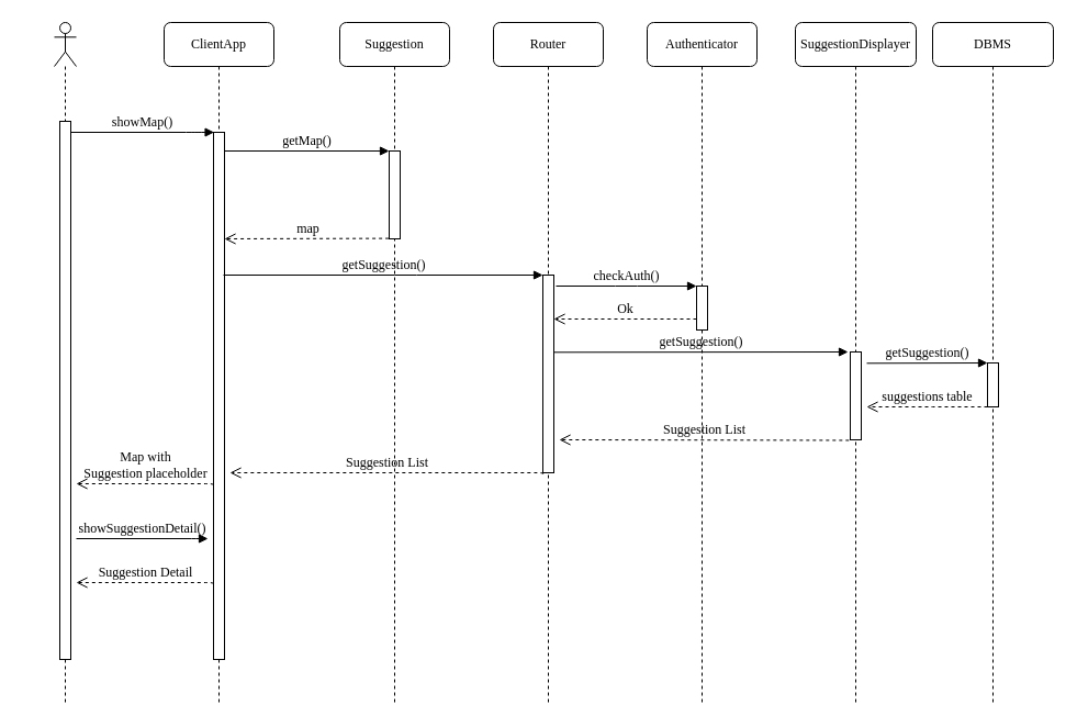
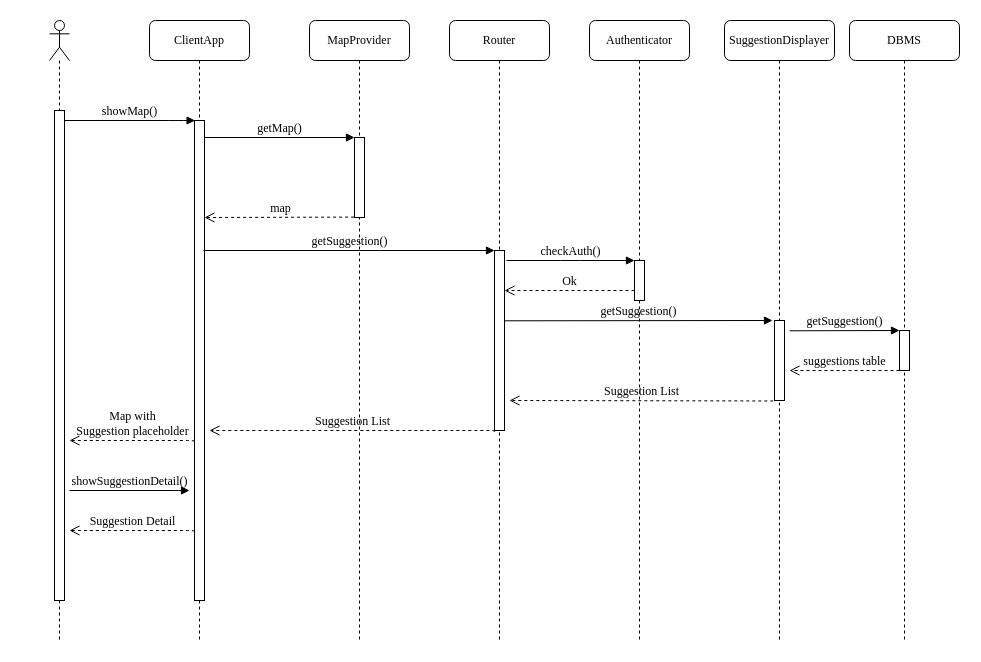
  <mxCell id="0" />
  <mxCell id="1" parent="0" />
  <mxCell id="2" value="ClientApp" style="shape=umlLifeline;perimeter=lifelinePerimeter;whiteSpace=wrap;html=1;container=1;collapsible=0;recursiveResize=0;outlineConnect=0;rounded=1;shadow=0;comic=0;labelBackgroundColor=none;strokeWidth=1;fontFamily=Verdana;fontSize=12;align=center;" parent="1" vertex="1"><mxGeometry x="149" y="20" width="100" height="620" as="geometry" /></mxCell>
  <mxCell id="3" value="" style="html=1;points=[];perimeter=orthogonalPerimeter;rounded=0;shadow=0;comic=0;labelBackgroundColor=none;strokeWidth=1;fontFamily=Verdana;fontSize=12;align=center;" parent="2" vertex="1"><mxGeometry x="45" y="100" width="10" height="480" as="geometry" /></mxCell>
- <mxCell id="4" value="Suggestion" style="shape=umlLifeline;perimeter=lifelinePerimeter;whiteSpace=wrap;html=1;container=1;collapsible=0;recursiveResize=0;outlineConnect=0;rounded=1;shadow=0;comic=0;labelBackgroundColor=none;strokeWidth=1;fontFamily=Verdana;fontSize=12;align=center;" parent="1" vertex="1"><mxGeometry x="309" y="20" width="100" height="620" as="geometry" /></mxCell>
+ <mxCell id="4" value="MapProvider" style="shape=umlLifeline;perimeter=lifelinePerimeter;whiteSpace=wrap;html=1;container=1;collapsible=0;recursiveResize=0;outlineConnect=0;rounded=1;shadow=0;comic=0;labelBackgroundColor=none;strokeWidth=1;fontFamily=Verdana;fontSize=12;align=center;" parent="1" vertex="1"><mxGeometry x="309" y="20" width="100" height="620" as="geometry" /></mxCell>
  <mxCell id="5" value="Authenticator" style="shape=umlLifeline;perimeter=lifelinePerimeter;whiteSpace=wrap;html=1;container=1;collapsible=0;recursiveResize=0;outlineConnect=0;rounded=1;shadow=0;comic=0;labelBackgroundColor=none;strokeWidth=1;fontFamily=Verdana;fontSize=12;align=center;" parent="1" vertex="1"><mxGeometry x="589" y="20" width="100" height="620" as="geometry" /></mxCell>
  <mxCell id="6" value="Router" style="shape=umlLifeline;perimeter=lifelinePerimeter;whiteSpace=wrap;html=1;container=1;collapsible=0;recursiveResize=0;outlineConnect=0;rounded=1;shadow=0;comic=0;labelBackgroundColor=none;strokeWidth=1;fontFamily=Verdana;fontSize=12;align=center;" parent="1" vertex="1"><mxGeometry x="449" y="20" width="100" height="620" as="geometry" /></mxCell>
  <mxCell id="7" value="" style="html=1;points=[];perimeter=orthogonalPerimeter;rounded=0;shadow=0;comic=0;labelBackgroundColor=none;strokeWidth=1;fontFamily=Verdana;fontSize=12;align=center;" parent="6" vertex="1"><mxGeometry x="45" y="230" width="10" height="180" as="geometry" /></mxCell>
  <mxCell id="8" value="" style="html=1;points=[];perimeter=orthogonalPerimeter;rounded=0;shadow=0;comic=0;labelBackgroundColor=none;strokeWidth=1;fontFamily=Verdana;fontSize=12;align=center;" parent="6" vertex="1"><mxGeometry x="185" y="240" width="10" height="40" as="geometry" /></mxCell>
  <mxCell id="9" value="checkAuth()" style="html=1;verticalAlign=bottom;endArrow=block;entryX=0;entryY=0;labelBackgroundColor=none;fontFamily=Verdana;fontSize=12;edgeStyle=elbowEdgeStyle;elbow=vertical;" parent="6" target="8" edge="1"><mxGeometry relative="1" as="geometry"><mxPoint x="57" y="240" as="sourcePoint" /></mxGeometry></mxCell>
  <mxCell id="10" value="Ok" style="html=1;verticalAlign=bottom;endArrow=open;dashed=1;endSize=8;labelBackgroundColor=none;fontFamily=Verdana;fontSize=12;edgeStyle=elbowEdgeStyle;elbow=vertical;" parent="6" source="8" edge="1"><mxGeometry relative="1" as="geometry"><mxPoint x="55" y="270" as="targetPoint" /><Array as="points"><mxPoint x="130" y="270" /><mxPoint x="160" y="270" /></Array></mxGeometry></mxCell>
  <mxCell id="11" value="showMap()" style="html=1;verticalAlign=bottom;endArrow=block;labelBackgroundColor=none;fontFamily=Verdana;fontSize=12;edgeStyle=elbowEdgeStyle;elbow=vertical;shadow=0;comic=0;entryX=0.058;entryY=0;entryDx=0;entryDy=0;entryPerimeter=0;" parent="1" source="14" target="3" edge="1"><mxGeometry relative="1" as="geometry"><mxPoint x="69" as="sourcePoint" y="120" /><mxPoint x="189" as="targetPoint" y="120" /><Array as="points"><mxPoint x="179" y="120" /><mxPoint x="189" y="120" /></Array></mxGeometry></mxCell>
  <mxCell id="12" value="getMap()" style="html=1;verticalAlign=bottom;endArrow=block;entryX=0;entryY=0;labelBackgroundColor=none;fontFamily=Verdana;fontSize=12;edgeStyle=elbowEdgeStyle;elbow=vertical;" parent="1" target="17" edge="1"><mxGeometry relative="1" as="geometry"><mxPoint x="204" y="137" as="sourcePoint" /></mxGeometry></mxCell>
  <mxCell id="13" value="" style="shape=umlLifeline;participant=umlActor;perimeter=lifelinePerimeter;whiteSpace=wrap;html=1;container=1;collapsible=0;recursiveResize=0;verticalAlign=top;spacingTop=36;labelBackgroundColor=#ffffff;outlineConnect=0;" parent="1" vertex="1"><mxGeometry x="49" y="20" width="20" height="620" as="geometry" /></mxCell>
  <mxCell id="14" value="" style="html=1;points=[];perimeter=orthogonalPerimeter;rounded=0;shadow=0;comic=0;labelBackgroundColor=none;strokeWidth=1;fontFamily=Verdana;fontSize=12;align=center;" parent="13" vertex="1"><mxGeometry x="5" y="90" width="10" height="490" as="geometry" /></mxCell>
  <mxCell id="15" value="" style="html=1;verticalAlign=bottom;endArrow=open;dashed=1;endSize=8;labelBackgroundColor=none;fontFamily=Verdana;fontSize=12;edgeStyle=elbowEdgeStyle;elbow=vertical;exitX=-0.039;exitY=0.995;exitDx=0;exitDy=0;exitPerimeter=0;" parent="1" source="17" edge="1"><mxGeometry relative="1" as="geometry"><mxPoint x="204" y="217" as="targetPoint" /><Array as="points"><mxPoint x="219" y="217" /><mxPoint x="284" y="217.5" /><mxPoint x="314" y="217.5" /></Array><mxPoint x="349" y="217" as="sourcePoint" /></mxGeometry></mxCell>
  <mxCell id="16" value="&lt;font face=&quot;Verdana&quot;&gt;map&lt;/font&gt;" style="text;html=1;align=center;verticalAlign=middle;resizable=0;points=[];;labelBackgroundColor=#ffffff;" parent="15" vertex="1" connectable="0"><mxGeometry x="0.8" y="60" relative="1" as="geometry"><mxPoint x="60" y="-70" as="offset" /></mxGeometry></mxCell>
  <mxCell id="17" value="" style="html=1;points=[];perimeter=orthogonalPerimeter;rounded=0;shadow=0;comic=0;labelBackgroundColor=none;strokeWidth=1;fontFamily=Verdana;fontSize=12;align=center;" parent="1" vertex="1"><mxGeometry x="354" y="137" width="10" height="80" as="geometry" /></mxCell>
  <mxCell id="18" value="SuggestionDisplayer" style="shape=umlLifeline;perimeter=lifelinePerimeter;whiteSpace=wrap;html=1;container=1;collapsible=0;recursiveResize=0;outlineConnect=0;rounded=1;shadow=0;comic=0;labelBackgroundColor=none;strokeWidth=1;fontFamily=Verdana;fontSize=12;align=center;" parent="1" vertex="1"><mxGeometry x="724" y="20" width="110" height="620" as="geometry" /></mxCell>
  <mxCell id="19" value="" style="html=1;points=[];perimeter=orthogonalPerimeter;" parent="18" vertex="1"><mxGeometry x="50" y="300" width="10" height="80" as="geometry" /></mxCell>
  <mxCell id="20" value="getSuggestion()" style="html=1;verticalAlign=bottom;endArrow=block;labelBackgroundColor=none;fontFamily=Verdana;fontSize=12;edgeStyle=elbowEdgeStyle;elbow=vertical;" parent="1" target="7" edge="1"><mxGeometry relative="1" as="geometry"><mxPoint x="203" y="250" as="sourcePoint" /><Array as="points"><mxPoint x="369" y="250" /></Array></mxGeometry></mxCell>
  <mxCell id="21" value="getSuggestion()" style="html=1;verticalAlign=bottom;endArrow=block;labelBackgroundColor=none;fontFamily=Verdana;fontSize=12;edgeStyle=elbowEdgeStyle;elbow=vertical;exitX=0.92;exitY=0.422;exitDx=0;exitDy=0;exitPerimeter=0;" parent="1" edge="1"><mxGeometry relative="1" as="geometry"><mxPoint x="504.034" y="320.31" as="sourcePoint" /><Array as="points"><mxPoint x="670" y="320" /></Array><mxPoint x="772" y="320" as="targetPoint" /></mxGeometry></mxCell>
  <mxCell id="22" value="Suggestion List" style="html=1;verticalAlign=bottom;endArrow=open;dashed=1;endSize=8;labelBackgroundColor=none;fontFamily=Verdana;fontSize=12;edgeStyle=elbowEdgeStyle;elbow=vertical;exitX=-0.118;exitY=1.006;exitDx=0;exitDy=0;exitPerimeter=0;" parent="1" source="19" edge="1"><mxGeometry relative="1" as="geometry"><mxPoint x="509" y="400" as="targetPoint" /><Array as="points"><mxPoint x="569" y="400" /><mxPoint x="599" y="450" /><mxPoint x="599" y="441" /><mxPoint x="763.5" y="380" /><mxPoint x="643.5" y="380" /><mxPoint x="708.5" y="380.5" /><mxPoint x="738.5" y="380.5" /></Array><mxPoint x="769" y="380" as="sourcePoint" /></mxGeometry></mxCell>
  <mxCell id="23" value="DBMS" style="shape=umlLifeline;perimeter=lifelinePerimeter;whiteSpace=wrap;html=1;container=1;collapsible=0;recursiveResize=0;outlineConnect=0;rounded=1;shadow=0;comic=0;labelBackgroundColor=none;strokeWidth=1;fontFamily=Verdana;fontSize=12;align=center;" parent="1" vertex="1"><mxGeometry x="849" y="20" width="110" height="620" as="geometry" /></mxCell>
  <mxCell id="24" value="" style="html=1;points=[];perimeter=orthogonalPerimeter;" parent="23" vertex="1"><mxGeometry x="50" y="310" width="10" height="40" as="geometry" /></mxCell>
  <mxCell id="25" value="getSuggestion()" style="html=1;verticalAlign=bottom;endArrow=block;labelBackgroundColor=none;fontFamily=Verdana;fontSize=12;edgeStyle=elbowEdgeStyle;elbow=vertical;exitX=0.92;exitY=0.422;exitDx=0;exitDy=0;exitPerimeter=0;" parent="1" edge="1"><mxGeometry relative="1" as="geometry"><mxPoint x="789.034" y="330.31" as="sourcePoint" /><Array as="points"><mxPoint x="955" y="330" /></Array><mxPoint x="899" y="330" as="targetPoint" /></mxGeometry></mxCell>
  <mxCell id="26" value="suggestions table" style="html=1;verticalAlign=bottom;endArrow=open;dashed=1;endSize=8;labelBackgroundColor=none;fontFamily=Verdana;fontSize=12;edgeStyle=elbowEdgeStyle;elbow=vertical;" parent="1" edge="1"><mxGeometry relative="1" as="geometry"><mxPoint x="789" y="370" as="targetPoint" /><Array as="points"><mxPoint x="839" y="370" /><mxPoint x="823.5" y="309" /><mxPoint x="888.5" y="309.5" /><mxPoint x="918.5" y="309.5" /></Array><mxPoint x="899" y="370" as="sourcePoint" /></mxGeometry></mxCell>
  <mxCell id="27" value="Suggestion List" style="html=1;verticalAlign=bottom;endArrow=open;dashed=1;endSize=8;labelBackgroundColor=none;fontFamily=Verdana;fontSize=12;edgeStyle=elbowEdgeStyle;elbow=vertical;exitX=-0.118;exitY=1.006;exitDx=0;exitDy=0;exitPerimeter=0;" parent="1" edge="1"><mxGeometry relative="1" as="geometry"><mxPoint x="209" y="430" as="targetPoint" /><Array as="points"><mxPoint x="320.5" y="430" /><mxPoint x="320.5" y="421" /><mxPoint x="485" y="360" /><mxPoint x="365" y="360" /><mxPoint x="430" y="360.5" /><mxPoint x="460" y="360.5" /></Array><mxPoint x="494.167" y="431.167" as="sourcePoint" /></mxGeometry></mxCell>
  <mxCell id="28" value="Map with &lt;br&gt;Suggestion placeholder" style="html=1;verticalAlign=bottom;endArrow=open;dashed=1;endSize=8;labelBackgroundColor=none;fontFamily=Verdana;fontSize=12;edgeStyle=elbowEdgeStyle;elbow=vertical;exitX=-0.118;exitY=1.006;exitDx=0;exitDy=0;exitPerimeter=0;" parent="1" edge="1"><mxGeometry relative="1" as="geometry"><mxPoint x="69" y="440" as="targetPoint" /><Array as="points"><mxPoint x="20" y="440" /><mxPoint x="20" y="431" /><mxPoint x="184.5" y="370" /><mxPoint x="64.5" y="370" /><mxPoint x="129.5" y="370.5" /><mxPoint x="159.5" y="370.5" /></Array><mxPoint x="193.667" y="441.167" as="sourcePoint" /></mxGeometry></mxCell>
  <mxCell id="29" value="showSuggestionDetail()" style="html=1;verticalAlign=bottom;endArrow=block;labelBackgroundColor=none;fontFamily=Verdana;fontSize=12;edgeStyle=elbowEdgeStyle;elbow=vertical;shadow=0;comic=0;" edge="1" parent="1"><mxGeometry relative="1" as="geometry"><mxPoint x="69" y="490" as="sourcePoint" /><mxPoint x="189" y="490" as="targetPoint" /><Array as="points"><mxPoint x="184" y="490" /><mxPoint x="194" y="490" /></Array></mxGeometry></mxCell>
  <mxCell id="30" value="Suggestion Detail" style="html=1;verticalAlign=bottom;endArrow=open;dashed=1;endSize=8;labelBackgroundColor=none;fontFamily=Verdana;fontSize=12;edgeStyle=elbowEdgeStyle;elbow=vertical;exitX=-0.118;exitY=1.006;exitDx=0;exitDy=0;exitPerimeter=0;" edge="1" parent="1"><mxGeometry relative="1" as="geometry"><mxPoint x="69" y="530" as="targetPoint" /><Array as="points"><mxPoint x="20" y="530" /><mxPoint x="20" y="521" /><mxPoint x="184.5" y="460" /><mxPoint x="64.5" y="460" /><mxPoint x="129.5" y="460.5" /><mxPoint x="159.5" y="460.5" /></Array><mxPoint x="193.667" y="531.167" as="sourcePoint" /></mxGeometry></mxCell>
